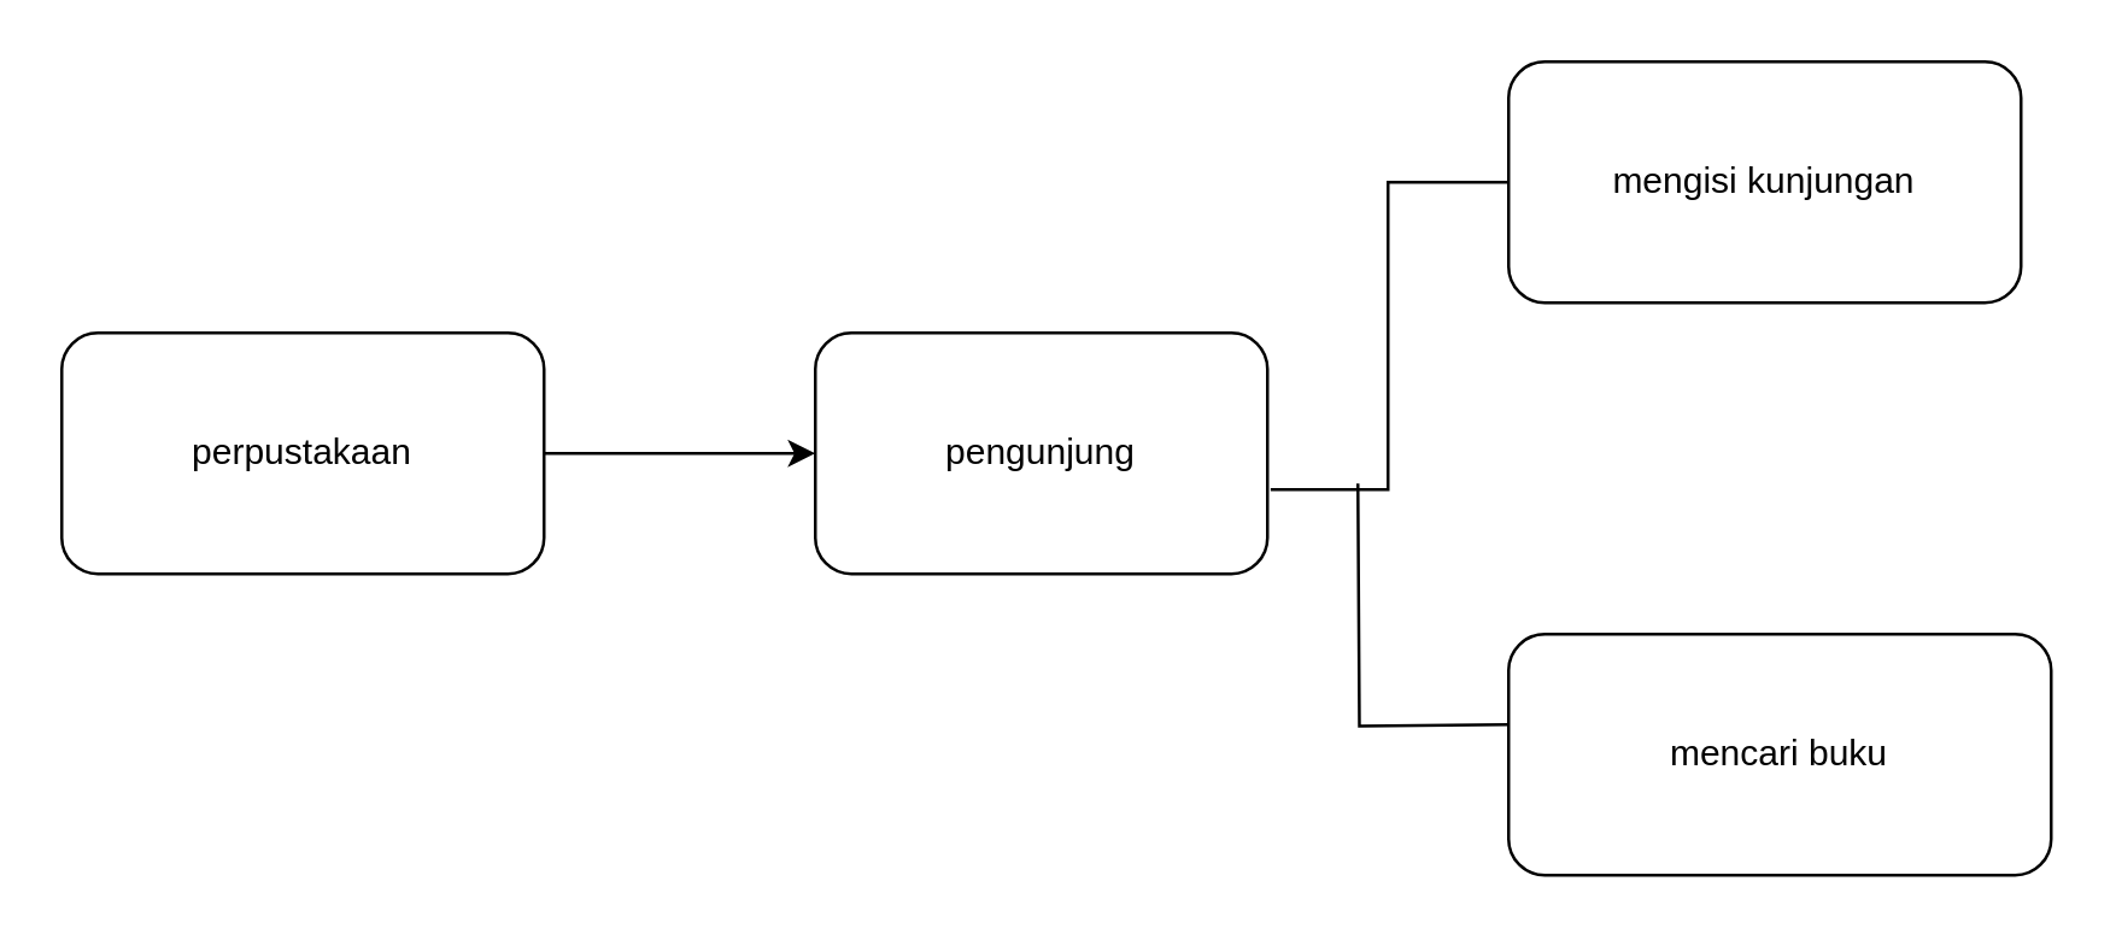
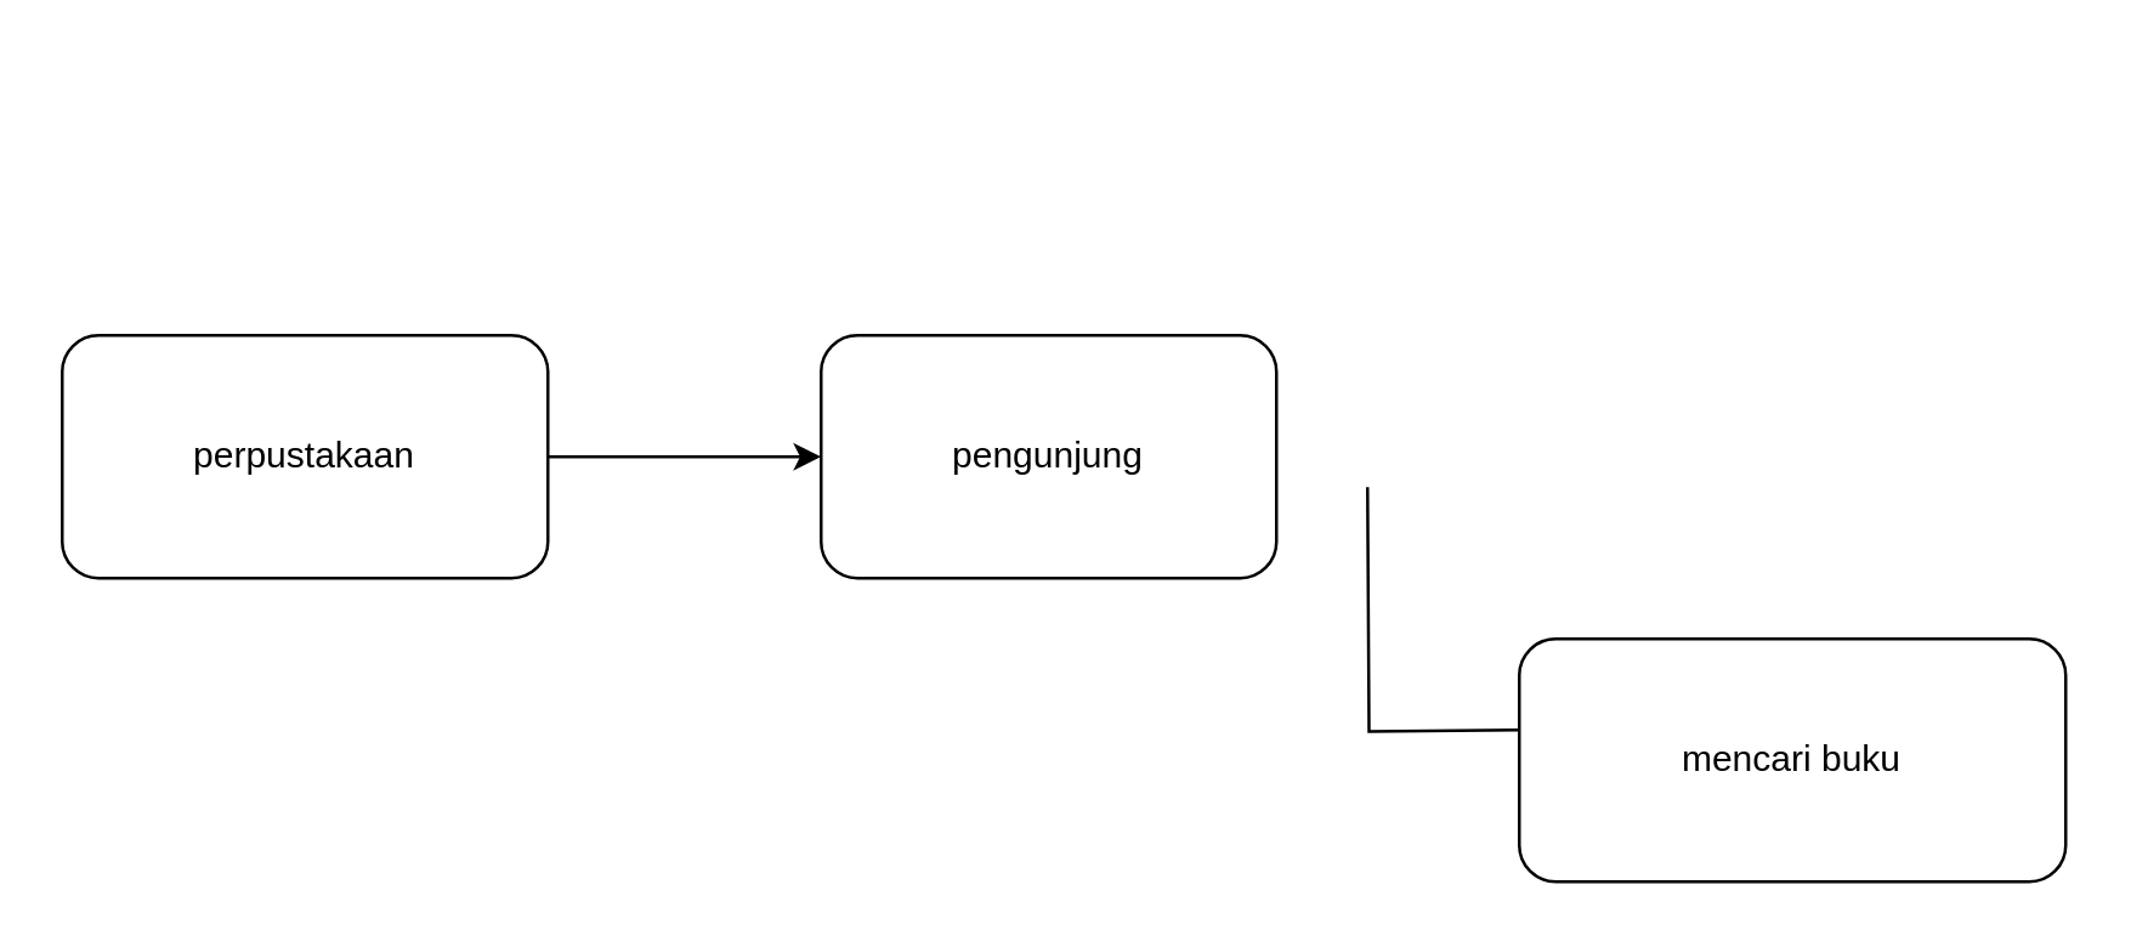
  <mxCell id="0" />
  <mxCell id="1" parent="0" />
  <mxCell id="2" value="perpustakaan" style="rounded=1;whiteSpace=wrap;html=1;" vertex="1" parent="1"><mxGeometry x="20" y="110" width="160" height="80" as="geometry" /></mxCell>
  <mxCell id="3" value="" style="endArrow=classic;html=1;rounded=0;" edge="1" parent="1" source="2" target="4"><mxGeometry width="50" height="50" relative="1" as="geometry"><mxPoint x="380" y="150" as="sourcePoint" /><mxPoint x="270" y="150" as="targetPoint" /></mxGeometry></mxCell>
  <mxCell id="4" value="pengunjung" style="rounded=1;whiteSpace=wrap;html=1;" vertex="1" parent="1"><mxGeometry x="270" y="110" width="150" height="80" as="geometry" /></mxCell>
- <mxCell id="5" value="mengisi kunjungan" style="rounded=1;whiteSpace=wrap;html=1;" vertex="1" parent="1"><mxGeometry x="500" y="20" width="170" height="80" as="geometry" /></mxCell>
- <mxCell id="6" value="" style="endArrow=none;html=1;rounded=0;exitX=1.007;exitY=0.65;exitDx=0;exitDy=0;exitPerimeter=0;edgeStyle=orthogonalEdgeStyle;entryX=0;entryY=0.5;entryDx=0;entryDy=0;" edge="1" parent="1" source="4" target="5"><mxGeometry width="50" height="50" relative="1" as="geometry"><mxPoint x="380" y="150" as="sourcePoint" /><mxPoint x="460" y="60" as="targetPoint" /></mxGeometry></mxCell>
  <mxCell id="7" value="mencari buku" style="rounded=1;whiteSpace=wrap;html=1;" vertex="1" parent="1"><mxGeometry x="500" y="210" width="180" height="80" as="geometry" /></mxCell>
  <mxCell id="8" value="" style="endArrow=none;html=1;rounded=0;edgeStyle=orthogonalEdgeStyle;" edge="1" parent="1"><mxGeometry width="50" height="50" relative="1" as="geometry"><mxPoint x="500" y="240" as="sourcePoint" /><mxPoint x="450" y="160" as="targetPoint" /></mxGeometry></mxCell>
